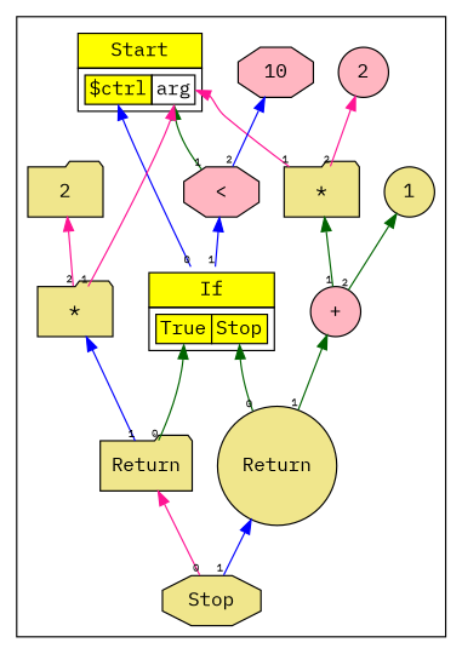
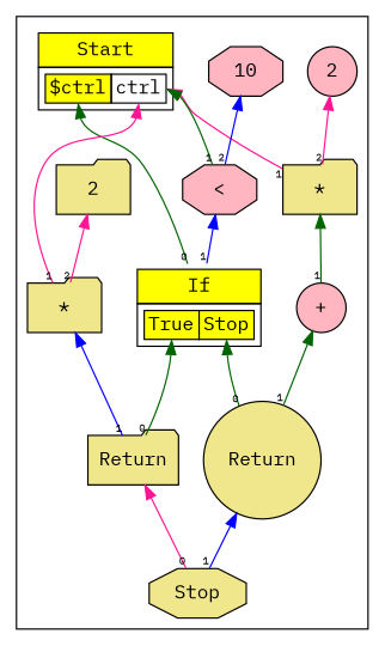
  digraph {
    compound=true
    concentrate=true
    fontname="IBM Plex Mono"
    ordering=in
    rankdir=BT
    node [fontname="IBM Plex Mono" shape=circle fillcolor=khaki style=filled]
    edge [color=darkgreen fontname="IBM Plex Mono" fontsize=8 taillabel=1]
-   n1 [label=< 			<TABLE BORDER="0" CELLBORDER="1" CELLSPACING="0" CELLPADDING="4"> 			<TR><TD BGCOLOR="yellow">Start</TD></TR> 			<TR><TD> 				<TABLE BORDER="0" CELLBORDER="1" CELLSPACING="0"> 				<TR><TD PORT="p0" BGCOLOR="yellow">$ctrl</TD><TD PORT="p1">arg</TD></TR> 				</TABLE> 			</TD></TR> 			</TABLE>> shape=plaintext fillcolor="" style=""]
+   n1 [label=< 			<TABLE BORDER="0" CELLBORDER="1" CELLSPACING="0" CELLPADDING="4"> 			<TR><TD BGCOLOR="yellow">Start</TD></TR> 			<TR><TD> 				<TABLE BORDER="0" CELLBORDER="1" CELLSPACING="0"> 				<TR><TD PORT="p0" BGCOLOR="yellow">$ctrl</TD><TD PORT="p1">ctrl</TD></TR> 				</TABLE> 			</TD></TR> 			</TABLE>> shape=plaintext fillcolor="" style=""]
    n2 [label=Stop shape=octagon]
    n3 [fillcolor=lightpink label=2]
    n4 [label="*" shape=folder]
    n5 [fillcolor=lightpink label=10 shape=octagon]
    n6 [fillcolor=lightpink label="<" shape=octagon]
    n7 [label=< 			<TABLE BORDER="0" CELLBORDER="1" CELLSPACING="0" CELLPADDING="4"> 			<TR><TD BGCOLOR="yellow">If</TD></TR> 			<TR><TD> 				<TABLE BORDER="0" CELLBORDER="1" CELLSPACING="0"> 				<TR><TD PORT="p0" BGCOLOR="yellow">True</TD><TD PORT="p1" BGCOLOR="yellow">Stop</TD></TR> 				</TABLE> 			</TD></TR> 			</TABLE>> shape=plaintext fillcolor="" style=""]
    n8 [label=2 shape=folder]
    n9 [label="*" shape=folder]
    n10 [label=Return shape=folder]
-   n11 [label=1]
    n12 [fillcolor=lightpink label="+"]
    n13 [label=Return]
    subgraph cluster_1 {
      n1
      n2
      n3
      n4
      n5
      n6
      n7
      n8
      n9
      n10
-     n11
      n12
      n13
    }
    n2 -> n10 [color=deeppink taillabel=0]
    n2 -> n13 [color=blue]
    n4 -> n1 [color=deeppink headport=p1]
    n4 -> n3 [color=deeppink taillabel=2]
    n6 -> n1 [headport=p1]
    n6 -> n5 [color=blue taillabel=2]
-   n7 -> n1 [color=blue headport=p0 taillabel=0]
+   n7 -> n1 [headport=p0 taillabel=0]
    n7 -> n6 [color=blue]
    n9 -> n1 [color=deeppink headport=p1]
    n9 -> n8 [color=deeppink taillabel=2]
    n10 -> n7 [headport=p0 taillabel=0]
    n10 -> n9 [color=blue]
    n12 -> n4
-   n12 -> n11 [taillabel=2]
    n13 -> n7 [headport=p1 taillabel=0]
    n13 -> n12
  }
